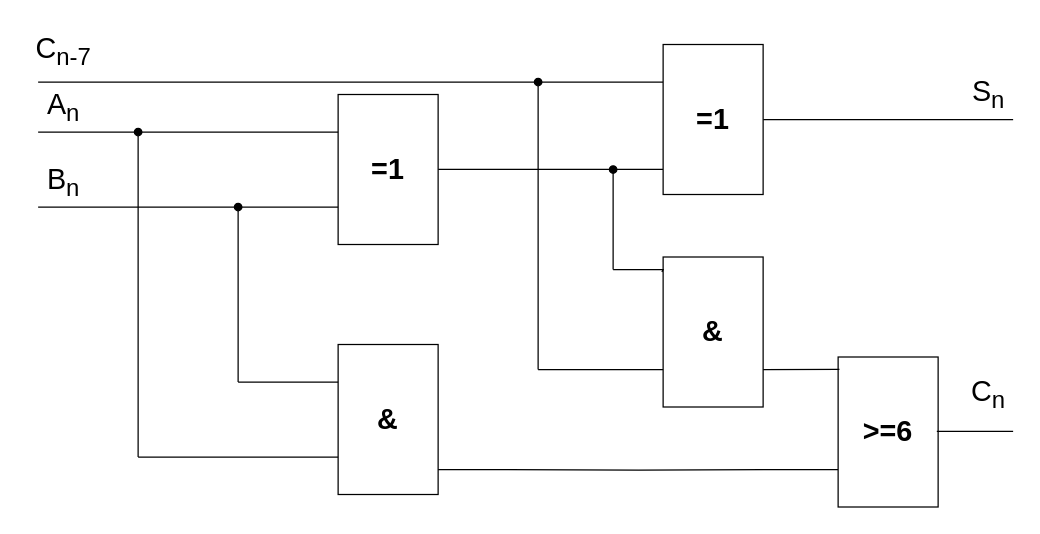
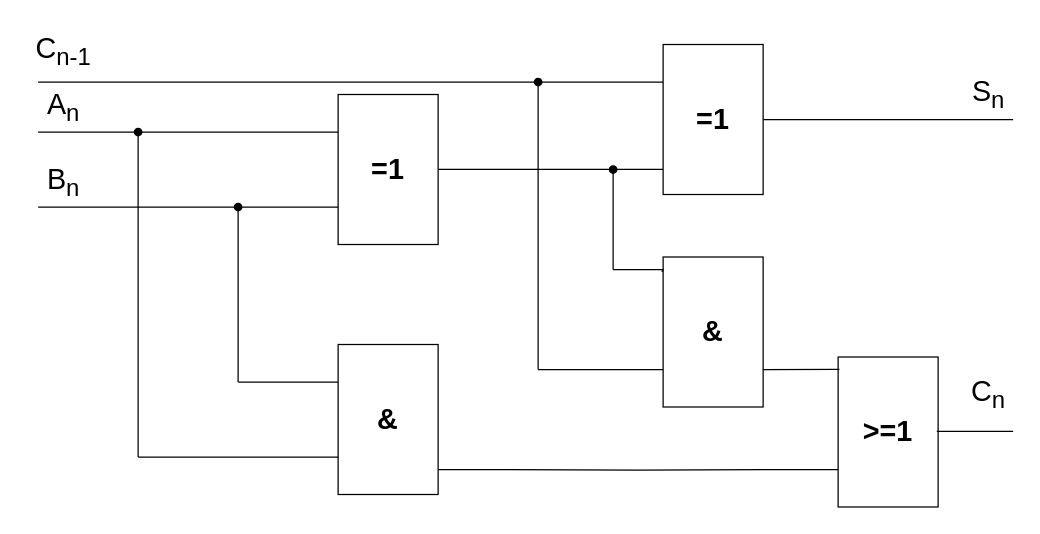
  <mxCell id="0" />
  <mxCell id="1" parent="0" />
  <mxCell id="2" value="" style="rounded=0;orthogonalLoop=1;jettySize=auto;html=1;endArrow=none;endFill=0;entryX=0;entryY=0.833;entryDx=0;entryDy=0;entryPerimeter=0;" edge="1" parent="1" source="3" target="16"><mxGeometry relative="1" as="geometry"><mxPoint x="470" y="135" as="targetPoint" /></mxGeometry></mxCell>
  <mxCell id="3" value="&lt;font size=&quot;1&quot;&gt;&lt;b style=&quot;font-size: 23px&quot;&gt;=1&lt;/b&gt;&lt;/font&gt;" style="rounded=0;whiteSpace=wrap;html=1;" vertex="1" parent="1"><mxGeometry x="270" y="75" width="80" height="120" as="geometry" /></mxCell>
  <mxCell id="4" value="&lt;font style=&quot;font-size: 23px&quot;&gt;&lt;b&gt;&amp;amp;&lt;/b&gt;&lt;/font&gt;" style="rounded=0;whiteSpace=wrap;html=1;" vertex="1" parent="1"><mxGeometry x="270" y="275" width="80" height="120" as="geometry" /></mxCell>
  <mxCell id="5" value="" style="edgeStyle=orthogonalEdgeStyle;rounded=0;orthogonalLoop=1;jettySize=auto;html=1;endArrow=none;endFill=0;entryX=0;entryY=0.75;entryDx=0;entryDy=0;" edge="1" parent="1" target="24"><mxGeometry relative="1" as="geometry"><mxPoint x="350" y="375" as="sourcePoint" /><mxPoint x="810" y="375" as="targetPoint" /></mxGeometry></mxCell>
  <mxCell id="6" value="" style="endArrow=none;html=1;rounded=0;fontSize=23;entryX=0;entryY=0.25;entryDx=0;entryDy=0;" edge="1" parent="1" target="3"><mxGeometry width="50" height="50" relative="1" as="geometry"><mxPoint x="30" y="105" as="sourcePoint" /><mxPoint x="220" y="125" as="targetPoint" /></mxGeometry></mxCell>
  <mxCell id="7" value="" style="endArrow=none;html=1;rounded=0;fontSize=23;entryX=0;entryY=0.25;entryDx=0;entryDy=0;" edge="1" parent="1"><mxGeometry width="50" height="50" relative="1" as="geometry"><mxPoint x="30" y="165" as="sourcePoint" /><mxPoint x="270" y="165" as="targetPoint" /></mxGeometry></mxCell>
  <mxCell id="8" value="" style="endArrow=none;html=1;rounded=0;fontSize=23;entryX=0;entryY=0.25;entryDx=0;entryDy=0;" edge="1" parent="1"><mxGeometry width="50" height="50" relative="1" as="geometry"><mxPoint x="110" y="365" as="sourcePoint" /><mxPoint x="270" y="365" as="targetPoint" /></mxGeometry></mxCell>
  <mxCell id="9" value="" style="endArrow=none;html=1;rounded=1;fontSize=23;entryX=0;entryY=0.25;entryDx=0;entryDy=0;" edge="1" parent="1"><mxGeometry width="50" height="50" relative="1" as="geometry"><mxPoint x="190" y="305" as="sourcePoint" /><mxPoint x="270" y="305" as="targetPoint" /></mxGeometry></mxCell>
  <mxCell id="10" value="" style="endArrow=none;html=1;rounded=0;fontSize=23;startArrow=oval;startFill=1;" edge="1" parent="1"><mxGeometry width="50" height="50" relative="1" as="geometry"><mxPoint x="190" y="165" as="sourcePoint" /><mxPoint x="190" y="305" as="targetPoint" /></mxGeometry></mxCell>
  <mxCell id="11" value="" style="endArrow=none;html=1;rounded=0;fontSize=23;startArrow=oval;startFill=1;" edge="1" parent="1"><mxGeometry width="50" height="50" relative="1" as="geometry"><mxPoint x="110" y="105" as="sourcePoint" /><mxPoint x="110" y="365" as="targetPoint" /></mxGeometry></mxCell>
  <mxCell id="12" value="B&lt;sub&gt;n&lt;/sub&gt;" style="text;html=1;resizable=0;autosize=1;align=center;verticalAlign=middle;points=[];fillColor=none;strokeColor=none;rounded=0;fontSize=23;" vertex="1" parent="1"><mxGeometry x="30" y="125" width="40" height="40" as="geometry" /></mxCell>
  <mxCell id="13" value="&lt;div&gt;A&lt;sub&gt;n&lt;/sub&gt;&lt;/div&gt;" style="text;html=1;resizable=0;autosize=1;align=center;verticalAlign=middle;points=[];fillColor=none;strokeColor=none;rounded=0;fontSize=23;" vertex="1" parent="1"><mxGeometry x="30" y="65" width="40" height="40" as="geometry" /></mxCell>
  <mxCell id="14" style="edgeStyle=orthogonalEdgeStyle;rounded=0;orthogonalLoop=1;jettySize=auto;html=1;exitX=0;exitY=0.25;exitDx=0;exitDy=0;endArrow=none;endFill=0;" edge="1" parent="1" source="16"><mxGeometry relative="1" as="geometry"><mxPoint x="30" y="65" as="targetPoint" /></mxGeometry></mxCell>
  <mxCell id="15" style="edgeStyle=orthogonalEdgeStyle;rounded=0;orthogonalLoop=1;jettySize=auto;html=1;exitX=1;exitY=0.5;exitDx=0;exitDy=0;endArrow=none;endFill=0;" edge="1" parent="1" source="16"><mxGeometry relative="1" as="geometry"><mxPoint x="810" y="95" as="targetPoint" /></mxGeometry></mxCell>
  <mxCell id="16" value="&lt;font size=&quot;1&quot;&gt;&lt;b style=&quot;font-size: 23px&quot;&gt;=1&lt;/b&gt;&lt;/font&gt;" style="rounded=0;whiteSpace=wrap;html=1;" vertex="1" parent="1"><mxGeometry x="530" y="35" width="80" height="120" as="geometry" /></mxCell>
  <mxCell id="17" value="&lt;font style=&quot;font-size: 23px&quot;&gt;&lt;b&gt;&amp;amp;&lt;/b&gt;&lt;/font&gt;" style="rounded=0;whiteSpace=wrap;html=1;" vertex="1" parent="1"><mxGeometry x="530" y="205" width="80" height="120" as="geometry" /></mxCell>
  <mxCell id="18" style="edgeStyle=none;rounded=0;orthogonalLoop=1;jettySize=auto;html=1;endArrow=oval;endFill=1;" edge="1" parent="1"><mxGeometry relative="1" as="geometry"><mxPoint x="490" y="135" as="targetPoint" /><mxPoint x="490" y="215" as="sourcePoint" /></mxGeometry></mxCell>
  <mxCell id="19" style="edgeStyle=none;rounded=0;orthogonalLoop=1;jettySize=auto;html=1;endArrow=none;endFill=0;exitX=-0.012;exitY=0.1;exitDx=0;exitDy=0;exitPerimeter=0;" edge="1" parent="1" source="17"><mxGeometry relative="1" as="geometry"><mxPoint x="490" y="215" as="targetPoint" /><mxPoint x="500" y="225" as="sourcePoint" /><Array as="points"><mxPoint x="530" y="215" /></Array></mxGeometry></mxCell>
  <mxCell id="20" style="edgeStyle=none;rounded=0;orthogonalLoop=1;jettySize=auto;html=1;endArrow=oval;endFill=1;" edge="1" parent="1"><mxGeometry relative="1" as="geometry"><mxPoint x="430" y="65" as="targetPoint" /><mxPoint x="430" y="295" as="sourcePoint" /></mxGeometry></mxCell>
  <mxCell id="21" value="" style="rounded=0;orthogonalLoop=1;jettySize=auto;html=1;endArrow=none;endFill=0;" edge="1" parent="1"><mxGeometry relative="1" as="geometry"><mxPoint x="530" y="295" as="targetPoint" /><mxPoint x="430" y="295" as="sourcePoint" /></mxGeometry></mxCell>
- <mxCell id="22" value="C&lt;sub&gt;n-7&lt;/sub&gt;" style="text;html=1;resizable=0;autosize=1;align=center;verticalAlign=middle;points=[];fillColor=none;strokeColor=none;rounded=0;fontSize=23;" vertex="1" parent="1"><mxGeometry x="20" y="20" width="60" height="40" as="geometry" /></mxCell>
+ <mxCell id="22" value="C&lt;sub&gt;n-1&lt;/sub&gt;" style="text;html=1;resizable=0;autosize=1;align=center;verticalAlign=middle;points=[];fillColor=none;strokeColor=none;rounded=0;fontSize=23;" vertex="1" parent="1"><mxGeometry x="20" y="20" width="60" height="40" as="geometry" /></mxCell>
  <mxCell id="23" value="&lt;div&gt;S&lt;sub&gt;n&lt;/sub&gt;&lt;/div&gt;" style="text;html=1;resizable=0;autosize=1;align=center;verticalAlign=middle;points=[];fillColor=none;strokeColor=none;rounded=0;fontSize=23;" vertex="1" parent="1"><mxGeometry x="770" y="55" width="40" height="40" as="geometry" /></mxCell>
- <mxCell id="24" value="&lt;div&gt;&lt;font size=&quot;1&quot;&gt;&lt;b style=&quot;font-size: 23px&quot;&gt;&amp;gt;=6&lt;/b&gt;&lt;/font&gt;&lt;/div&gt;" style="rounded=0;whiteSpace=wrap;html=1;" vertex="1" parent="1"><mxGeometry x="670" y="285" width="80" height="120" as="geometry" /></mxCell>
+ <mxCell id="24" value="&lt;div&gt;&lt;font size=&quot;1&quot;&gt;&lt;b style=&quot;font-size: 23px&quot;&gt;&amp;gt;=1&lt;/b&gt;&lt;/font&gt;&lt;/div&gt;" style="rounded=0;whiteSpace=wrap;html=1;" vertex="1" parent="1"><mxGeometry x="670" y="285" width="80" height="120" as="geometry" /></mxCell>
  <mxCell id="25" value="" style="rounded=0;orthogonalLoop=1;jettySize=auto;html=1;endArrow=none;endFill=0;entryX=0.013;entryY=0.083;entryDx=0;entryDy=0;entryPerimeter=0;" edge="1" parent="1" target="24"><mxGeometry relative="1" as="geometry"><mxPoint x="710" y="295" as="targetPoint" /><mxPoint x="610" y="295" as="sourcePoint" /></mxGeometry></mxCell>
  <mxCell id="26" value="" style="rounded=0;orthogonalLoop=1;jettySize=auto;html=1;endArrow=none;endFill=0;entryX=0.013;entryY=0.083;entryDx=0;entryDy=0;entryPerimeter=0;" edge="1" parent="1"><mxGeometry relative="1" as="geometry"><mxPoint x="810" y="344.5" as="targetPoint" /><mxPoint x="748.96" y="344.54" as="sourcePoint" /></mxGeometry></mxCell>
  <mxCell id="27" value="&lt;div&gt;C&lt;sub&gt;n&lt;/sub&gt;&lt;/div&gt;" style="text;html=1;resizable=0;autosize=1;align=center;verticalAlign=middle;points=[];fillColor=none;strokeColor=none;rounded=0;fontSize=23;" vertex="1" parent="1"><mxGeometry x="770" y="295" width="40" height="40" as="geometry" /></mxCell>
